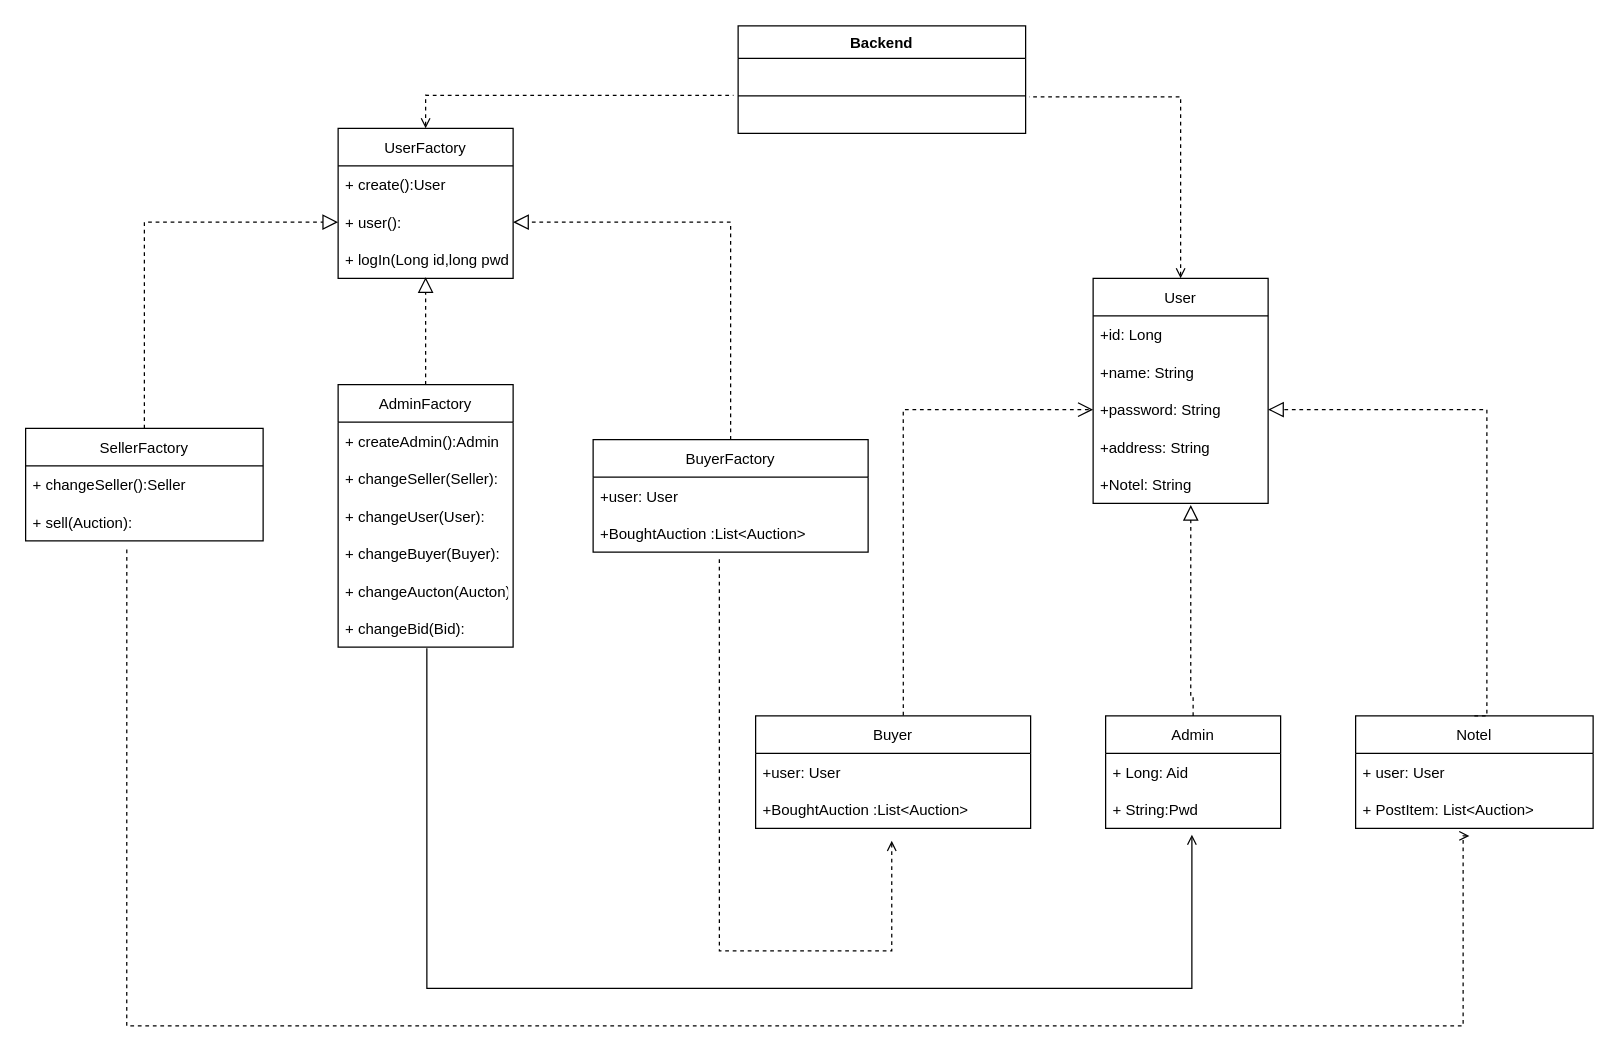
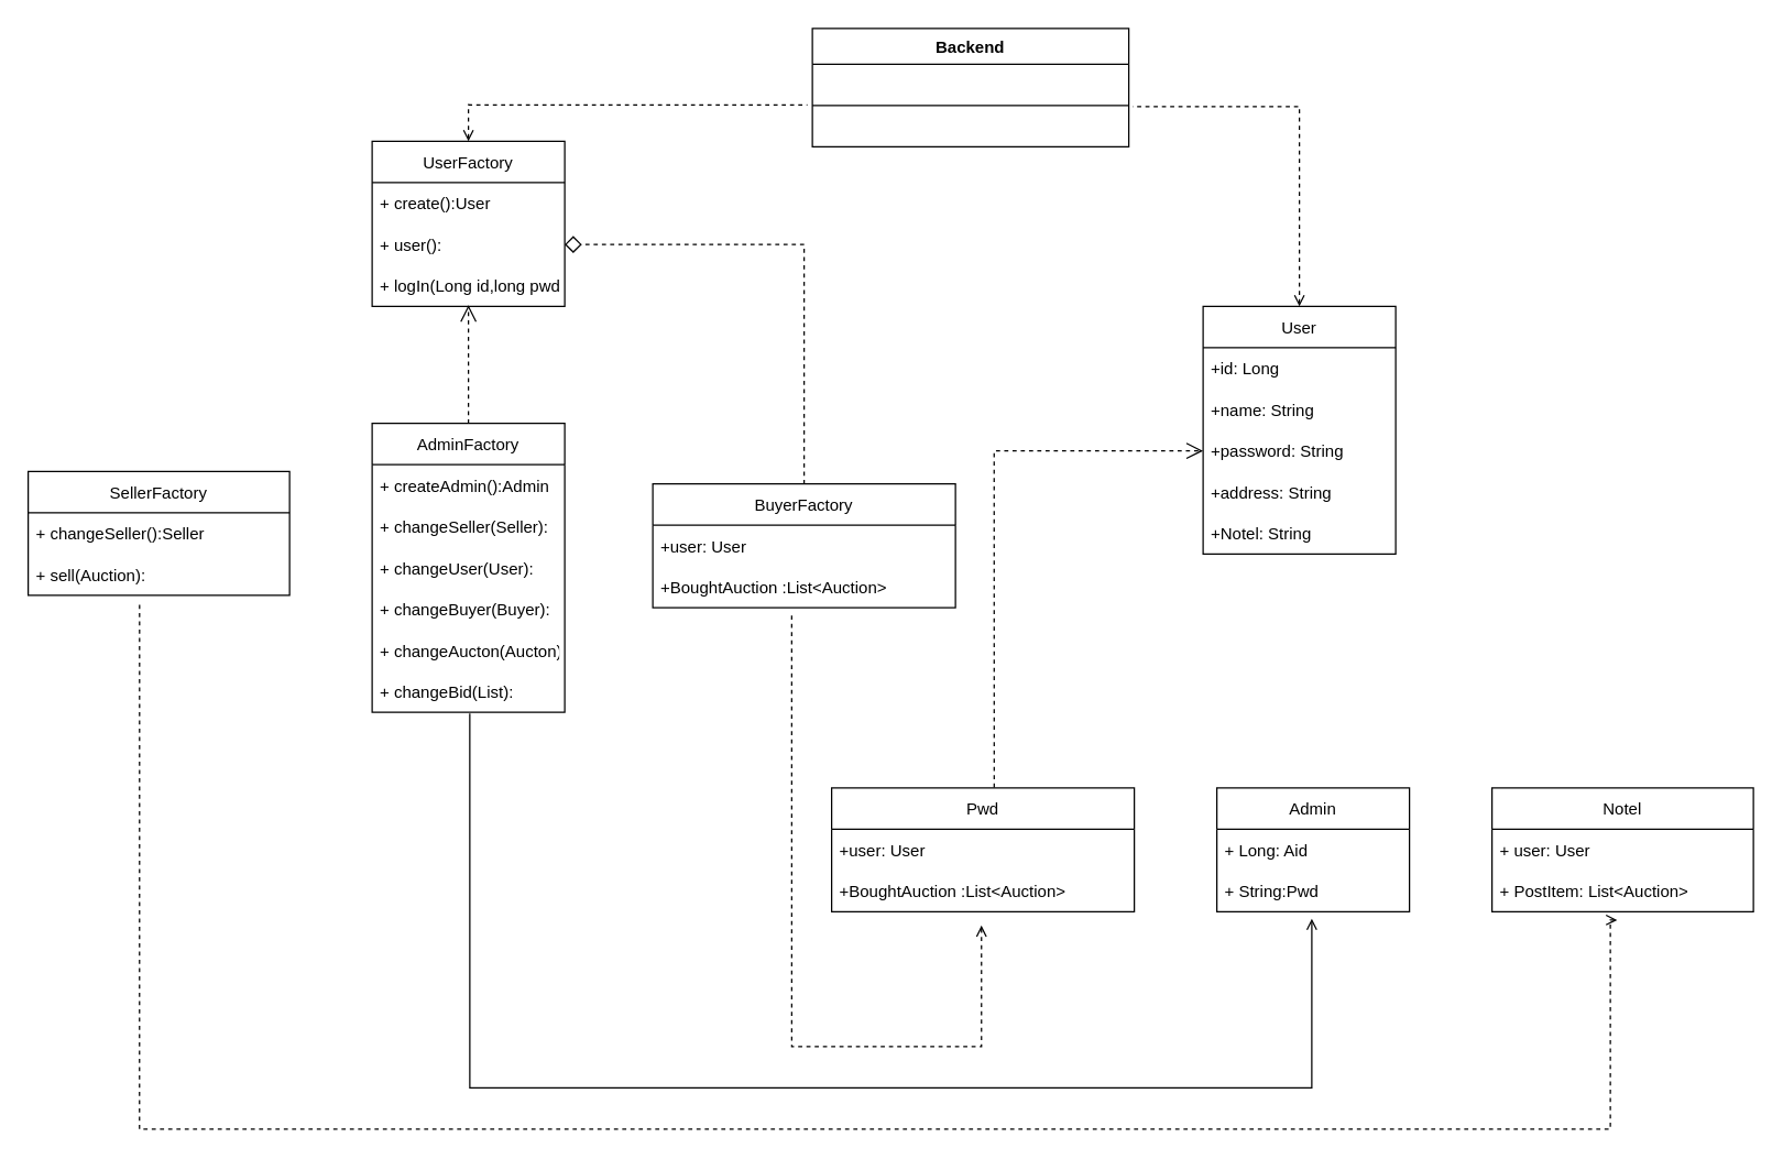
  <mxCell id="0" />
  <mxCell id="1" parent="0" />
  <mxCell id="2" value="Backend" style="swimlane;fontStyle=1;align=center;verticalAlign=top;childLayout=stackLayout;horizontal=1;startSize=26;horizontalStack=0;resizeParent=1;resizeParentMax=0;resizeLast=0;collapsible=1;marginBottom=0;" vertex="1" parent="1"><mxGeometry x="590" y="20" width="230" height="86" as="geometry" /></mxCell>
  <mxCell id="3" value="   " style="text;strokeColor=none;fillColor=none;align=left;verticalAlign=top;spacingLeft=4;spacingRight=4;overflow=hidden;rotatable=0;points=[[0,0.5],[1,0.5]];portConstraint=eastwest;" vertex="1" parent="2"><mxGeometry y="26" width="230" height="26" as="geometry" /></mxCell>
  <mxCell id="4" value="" style="line;strokeWidth=1;fillColor=none;align=left;verticalAlign=middle;spacingTop=-1;spacingLeft=3;spacingRight=3;rotatable=0;labelPosition=right;points=[];portConstraint=eastwest;strokeColor=inherit;" vertex="1" parent="2"><mxGeometry y="52" width="230" height="8" as="geometry" /></mxCell>
  <mxCell id="5" value="  " style="text;strokeColor=none;fillColor=none;align=left;verticalAlign=top;spacingLeft=4;spacingRight=4;overflow=hidden;rotatable=0;points=[[0,0.5],[1,0.5]];portConstraint=eastwest;" vertex="1" parent="2"><mxGeometry y="60" width="230" height="26" as="geometry" /></mxCell>
- <mxCell id="6" value="Buyer" style="swimlane;fontStyle=0;childLayout=stackLayout;horizontal=1;startSize=30;horizontalStack=0;resizeParent=1;resizeParentMax=0;resizeLast=0;collapsible=1;marginBottom=0;" vertex="1" parent="1"><mxGeometry x="604" y="572" width="220" height="90" as="geometry" /></mxCell>
+ <mxCell id="6" value="Pwd" style="swimlane;fontStyle=0;childLayout=stackLayout;horizontal=1;startSize=30;horizontalStack=0;resizeParent=1;resizeParentMax=0;resizeLast=0;collapsible=1;marginBottom=0;" vertex="1" parent="1"><mxGeometry x="604" y="572" width="220" height="90" as="geometry" /></mxCell>
  <mxCell id="7" value="+user: User" style="text;strokeColor=none;fillColor=none;align=left;verticalAlign=middle;spacingLeft=4;spacingRight=4;overflow=hidden;points=[[0,0.5],[1,0.5]];portConstraint=eastwest;rotatable=0;" vertex="1" parent="6"><mxGeometry y="30" width="220" height="30" as="geometry" /></mxCell>
  <mxCell id="8" value="+BoughtAuction :List&lt;Auction&gt;" style="text;strokeColor=none;fillColor=none;align=left;verticalAlign=middle;spacingLeft=4;spacingRight=4;overflow=hidden;points=[[0,0.5],[1,0.5]];portConstraint=eastwest;rotatable=0;" vertex="1" parent="6"><mxGeometry y="60" width="220" height="30" as="geometry" /></mxCell>
  <mxCell id="9" value="User" style="swimlane;fontStyle=0;childLayout=stackLayout;horizontal=1;startSize=30;horizontalStack=0;resizeParent=1;resizeParentMax=0;resizeLast=0;collapsible=1;marginBottom=0;" vertex="1" parent="1"><mxGeometry x="874" y="222" width="140" height="180" as="geometry" /></mxCell>
  <mxCell id="10" value="+id: Long" style="text;strokeColor=none;fillColor=none;align=left;verticalAlign=middle;spacingLeft=4;spacingRight=4;overflow=hidden;points=[[0,0.5],[1,0.5]];portConstraint=eastwest;rotatable=0;" vertex="1" parent="9"><mxGeometry y="30" width="140" height="30" as="geometry" /></mxCell>
  <mxCell id="11" value="+name: String" style="text;strokeColor=none;fillColor=none;align=left;verticalAlign=middle;spacingLeft=4;spacingRight=4;overflow=hidden;points=[[0,0.5],[1,0.5]];portConstraint=eastwest;rotatable=0;" vertex="1" parent="9"><mxGeometry y="60" width="140" height="30" as="geometry" /></mxCell>
  <mxCell id="12" value="+password: String" style="text;strokeColor=none;fillColor=none;align=left;verticalAlign=middle;spacingLeft=4;spacingRight=4;overflow=hidden;points=[[0,0.5],[1,0.5]];portConstraint=eastwest;rotatable=0;" vertex="1" parent="9"><mxGeometry y="90" width="140" height="30" as="geometry" /></mxCell>
  <mxCell id="13" value="+address: String" style="text;strokeColor=none;fillColor=none;align=left;verticalAlign=middle;spacingLeft=4;spacingRight=4;overflow=hidden;points=[[0,0.5],[1,0.5]];portConstraint=eastwest;rotatable=0;" vertex="1" parent="9"><mxGeometry y="120" width="140" height="30" as="geometry" /></mxCell>
  <mxCell id="14" value="+Notel: String" style="text;strokeColor=none;fillColor=none;align=left;verticalAlign=middle;spacingLeft=4;spacingRight=4;overflow=hidden;points=[[0,0.5],[1,0.5]];portConstraint=eastwest;rotatable=0;" vertex="1" parent="9"><mxGeometry y="150" width="140" height="30" as="geometry" /></mxCell>
  <mxCell id="15" value="Admin" style="swimlane;fontStyle=0;childLayout=stackLayout;horizontal=1;startSize=30;horizontalStack=0;resizeParent=1;resizeParentMax=0;resizeLast=0;collapsible=1;marginBottom=0;" vertex="1" parent="1"><mxGeometry x="884" y="572" width="140" height="90" as="geometry" /></mxCell>
  <mxCell id="16" value="+ Long: Aid" style="text;strokeColor=none;fillColor=none;align=left;verticalAlign=middle;spacingLeft=4;spacingRight=4;overflow=hidden;points=[[0,0.5],[1,0.5]];portConstraint=eastwest;rotatable=0;" vertex="1" parent="15"><mxGeometry y="30" width="140" height="30" as="geometry" /></mxCell>
  <mxCell id="17" value="+ String:Pwd" style="text;strokeColor=none;fillColor=none;align=left;verticalAlign=middle;spacingLeft=4;spacingRight=4;overflow=hidden;points=[[0,0.5],[1,0.5]];portConstraint=eastwest;rotatable=0;" vertex="1" parent="15"><mxGeometry y="60" width="140" height="30" as="geometry" /></mxCell>
  <mxCell id="18" value="Notel" style="swimlane;fontStyle=0;childLayout=stackLayout;horizontal=1;startSize=30;horizontalStack=0;resizeParent=1;resizeParentMax=0;resizeLast=0;collapsible=1;marginBottom=0;" vertex="1" parent="1"><mxGeometry x="1084" y="572" width="190" height="90" as="geometry" /></mxCell>
  <mxCell id="19" value="+ user: User" style="text;strokeColor=none;fillColor=none;align=left;verticalAlign=middle;spacingLeft=4;spacingRight=4;overflow=hidden;points=[[0,0.5],[1,0.5]];portConstraint=eastwest;rotatable=0;" vertex="1" parent="18"><mxGeometry y="30" width="190" height="30" as="geometry" /></mxCell>
  <mxCell id="20" value="+ PostItem: List&lt;Auction&gt;" style="text;strokeColor=none;fillColor=none;align=left;verticalAlign=middle;spacingLeft=4;spacingRight=4;overflow=hidden;points=[[0,0.5],[1,0.5]];portConstraint=eastwest;rotatable=0;" vertex="1" parent="18"><mxGeometry y="60" width="190" height="30" as="geometry" /></mxCell>
  <mxCell id="21" value="BuyerFactory" style="swimlane;fontStyle=0;childLayout=stackLayout;horizontal=1;startSize=30;horizontalStack=0;resizeParent=1;resizeParentMax=0;resizeLast=0;collapsible=1;marginBottom=0;" vertex="1" parent="1"><mxGeometry x="474" y="351" width="220" height="90" as="geometry" /></mxCell>
  <mxCell id="22" value="+user: User" style="text;strokeColor=none;fillColor=none;align=left;verticalAlign=middle;spacingLeft=4;spacingRight=4;overflow=hidden;points=[[0,0.5],[1,0.5]];portConstraint=eastwest;rotatable=0;" vertex="1" parent="21"><mxGeometry y="30" width="220" height="30" as="geometry" /></mxCell>
  <mxCell id="23" value="+BoughtAuction :List&lt;Auction&gt;" style="text;strokeColor=none;fillColor=none;align=left;verticalAlign=middle;spacingLeft=4;spacingRight=4;overflow=hidden;points=[[0,0.5],[1,0.5]];portConstraint=eastwest;rotatable=0;" vertex="1" parent="21"><mxGeometry y="60" width="220" height="30" as="geometry" /></mxCell>
  <mxCell id="24" value="UserFactory" style="swimlane;fontStyle=0;childLayout=stackLayout;horizontal=1;startSize=30;horizontalStack=0;resizeParent=1;resizeParentMax=0;resizeLast=0;collapsible=1;marginBottom=0;" vertex="1" parent="1"><mxGeometry x="270" y="102" width="140" height="120" as="geometry" /></mxCell>
  <mxCell id="25" value="+ create():User" style="text;strokeColor=none;fillColor=none;align=left;verticalAlign=middle;spacingLeft=4;spacingRight=4;overflow=hidden;points=[[0,0.5],[1,0.5]];portConstraint=eastwest;rotatable=0;" vertex="1" parent="24"><mxGeometry y="30" width="140" height="30" as="geometry" /></mxCell>
  <mxCell id="26" value="+ user():" style="text;strokeColor=none;fillColor=none;align=left;verticalAlign=middle;spacingLeft=4;spacingRight=4;overflow=hidden;points=[[0,0.5],[1,0.5]];portConstraint=eastwest;rotatable=0;" vertex="1" parent="24"><mxGeometry y="60" width="140" height="30" as="geometry" /></mxCell>
  <mxCell id="27" value="+ logIn(Long id,long pwd):" style="text;strokeColor=none;fillColor=none;align=left;verticalAlign=middle;spacingLeft=4;spacingRight=4;overflow=hidden;points=[[0,0.5],[1,0.5]];portConstraint=eastwest;rotatable=0;" vertex="1" parent="24"><mxGeometry y="90" width="140" height="30" as="geometry" /></mxCell>
  <mxCell id="28" value="AdminFactory" style="swimlane;fontStyle=0;childLayout=stackLayout;horizontal=1;startSize=30;horizontalStack=0;resizeParent=1;resizeParentMax=0;resizeLast=0;collapsible=1;marginBottom=0;" vertex="1" parent="1"><mxGeometry x="270" y="307" width="140" height="210" as="geometry" /></mxCell>
  <mxCell id="29" value="+ createAdmin():Admin" style="text;strokeColor=none;fillColor=none;align=left;verticalAlign=middle;spacingLeft=4;spacingRight=4;overflow=hidden;points=[[0,0.5],[1,0.5]];portConstraint=eastwest;rotatable=0;" vertex="1" parent="28"><mxGeometry y="30" width="140" height="30" as="geometry" /></mxCell>
  <mxCell id="30" value="+ changeSeller(Seller):" style="text;strokeColor=none;fillColor=none;align=left;verticalAlign=middle;spacingLeft=4;spacingRight=4;overflow=hidden;points=[[0,0.5],[1,0.5]];portConstraint=eastwest;rotatable=0;" vertex="1" parent="28"><mxGeometry y="60" width="140" height="30" as="geometry" /></mxCell>
  <mxCell id="31" value="+ changeUser(User):" style="text;strokeColor=none;fillColor=none;align=left;verticalAlign=middle;spacingLeft=4;spacingRight=4;overflow=hidden;points=[[0,0.5],[1,0.5]];portConstraint=eastwest;rotatable=0;" vertex="1" parent="28"><mxGeometry y="90" width="140" height="30" as="geometry" /></mxCell>
  <mxCell id="32" value="+ changeBuyer(Buyer):" style="text;strokeColor=none;fillColor=none;align=left;verticalAlign=middle;spacingLeft=4;spacingRight=4;overflow=hidden;points=[[0,0.5],[1,0.5]];portConstraint=eastwest;rotatable=0;" vertex="1" parent="28"><mxGeometry y="120" width="140" height="30" as="geometry" /></mxCell>
  <mxCell id="33" value="+ changeAucton(Aucton):" style="text;strokeColor=none;fillColor=none;align=left;verticalAlign=middle;spacingLeft=4;spacingRight=4;overflow=hidden;points=[[0,0.5],[1,0.5]];portConstraint=eastwest;rotatable=0;" vertex="1" parent="28"><mxGeometry y="150" width="140" height="30" as="geometry" /></mxCell>
- <mxCell id="34" value="+ changeBid(Bid):" style="text;strokeColor=none;fillColor=none;align=left;verticalAlign=middle;spacingLeft=4;spacingRight=4;overflow=hidden;points=[[0,0.5],[1,0.5]];portConstraint=eastwest;rotatable=0;" vertex="1" parent="28"><mxGeometry y="180" width="140" height="30" as="geometry" /></mxCell>
- <mxCell id="35" style="edgeStyle=orthogonalEdgeStyle;rounded=0;orthogonalLoop=1;jettySize=auto;html=1;exitX=0.5;exitY=0;exitDx=0;exitDy=0;entryX=0;entryY=0.5;entryDx=0;entryDy=0;strokeWidth=1;startArrow=none;startFill=0;endSize=10;targetPerimeterSpacing=0;dashed=1;endArrow=block;endFill=0;" edge="1" parent="1" source="36" target="26"><mxGeometry relative="1" as="geometry" /></mxCell>
+ <mxCell id="34" value="+ changeBid(List):" style="text;strokeColor=none;fillColor=none;align=left;verticalAlign=middle;spacingLeft=4;spacingRight=4;overflow=hidden;points=[[0,0.5],[1,0.5]];portConstraint=eastwest;rotatable=0;" vertex="1" parent="28"><mxGeometry y="180" width="140" height="30" as="geometry" /></mxCell>
  <mxCell id="36" value="SellerFactory" style="swimlane;fontStyle=0;childLayout=stackLayout;horizontal=1;startSize=30;horizontalStack=0;resizeParent=1;resizeParentMax=0;resizeLast=0;collapsible=1;marginBottom=0;" vertex="1" parent="1"><mxGeometry x="20" y="342" width="190" height="90" as="geometry" /></mxCell>
  <mxCell id="37" value="+ changeSeller():Seller" style="text;strokeColor=none;fillColor=none;align=left;verticalAlign=middle;spacingLeft=4;spacingRight=4;overflow=hidden;points=[[0,0.5],[1,0.5]];portConstraint=eastwest;rotatable=0;" vertex="1" parent="36"><mxGeometry y="30" width="190" height="30" as="geometry" /></mxCell>
  <mxCell id="38" value="+ sell(Auction): " style="text;strokeColor=none;fillColor=none;align=left;verticalAlign=middle;spacingLeft=4;spacingRight=4;overflow=hidden;points=[[0,0.5],[1,0.5]];portConstraint=eastwest;rotatable=0;" vertex="1" parent="36"><mxGeometry y="60" width="190" height="30" as="geometry" /></mxCell>
  <mxCell id="39" value="" style="endArrow=none;dashed=1;html=1;rounded=0;edgeStyle=orthogonalEdgeStyle;targetPerimeterSpacing=0;strokeWidth=1;startArrow=open;startFill=0;entryX=-0.016;entryY=-0.172;entryDx=0;entryDy=0;entryPerimeter=0;exitX=0.5;exitY=0;exitDx=0;exitDy=0;endSize=10;" edge="1" parent="1" source="24" target="5"><mxGeometry width="50" height="50" relative="1" as="geometry"><mxPoint x="570" y="310" as="sourcePoint" /><mxPoint x="440" y="60" as="targetPoint" /></mxGeometry></mxCell>
  <mxCell id="40" value="" style="endArrow=none;dashed=1;html=1;rounded=0;edgeStyle=orthogonalEdgeStyle;targetPerimeterSpacing=0;strokeWidth=1;startArrow=open;startFill=0;entryX=1.012;entryY=1.181;entryDx=0;entryDy=0;entryPerimeter=0;exitX=0.5;exitY=0;exitDx=0;exitDy=0;" edge="1" parent="1" source="9" target="3"><mxGeometry width="50" height="50" relative="1" as="geometry"><mxPoint x="1160" y="200" as="sourcePoint" /><mxPoint x="1116.32" y="139.998" as="targetPoint" /></mxGeometry></mxCell>
- <mxCell id="41" style="edgeStyle=orthogonalEdgeStyle;rounded=0;orthogonalLoop=1;jettySize=auto;html=1;exitX=0.5;exitY=0;exitDx=0;exitDy=0;entryX=0.5;entryY=0.967;entryDx=0;entryDy=0;strokeWidth=1;startArrow=none;startFill=0;endSize=10;targetPerimeterSpacing=0;dashed=1;endArrow=block;endFill=0;entryPerimeter=0;" edge="1" parent="1" source="28" target="27"><mxGeometry relative="1" as="geometry"><mxPoint x="125" y="352" as="sourcePoint" /><mxPoint x="280" y="187" as="targetPoint" /></mxGeometry></mxCell>
- <mxCell id="42" style="edgeStyle=orthogonalEdgeStyle;rounded=0;orthogonalLoop=1;jettySize=auto;html=1;exitX=0.5;exitY=0;exitDx=0;exitDy=0;entryX=1;entryY=0.5;entryDx=0;entryDy=0;strokeWidth=1;startArrow=none;startFill=0;endSize=10;targetPerimeterSpacing=0;dashed=1;endArrow=block;endFill=0;" edge="1" parent="1" source="21" target="26"><mxGeometry relative="1" as="geometry"><mxPoint x="350" y="317" as="sourcePoint" /><mxPoint x="350" y="231.01" as="targetPoint" /></mxGeometry></mxCell>
- <mxCell id="43" style="edgeStyle=orthogonalEdgeStyle;rounded=0;orthogonalLoop=1;jettySize=auto;html=1;exitX=0.5;exitY=0;exitDx=0;exitDy=0;strokeWidth=1;startArrow=none;startFill=0;endSize=10;targetPerimeterSpacing=0;dashed=1;endArrow=block;endFill=0;entryX=0.558;entryY=1.042;entryDx=0;entryDy=0;entryPerimeter=0;" edge="1" parent="1" source="15" target="14"><mxGeometry relative="1" as="geometry"><mxPoint x="404" y="372" as="sourcePoint" /><mxPoint x="954" y="422" as="targetPoint" /><Array as="points"><mxPoint x="952" y="557" /></Array></mxGeometry></mxCell>
- <mxCell id="44" style="edgeStyle=orthogonalEdgeStyle;rounded=0;orthogonalLoop=1;jettySize=auto;html=1;exitX=0.5;exitY=0;exitDx=0;exitDy=0;strokeWidth=1;startArrow=none;startFill=0;endSize=10;targetPerimeterSpacing=0;dashed=1;endArrow=block;endFill=0;entryX=1;entryY=0.5;entryDx=0;entryDy=0;" edge="1" parent="1" source="18" target="12"><mxGeometry relative="1" as="geometry"><mxPoint x="1034" y="567" as="sourcePoint" /><mxPoint x="1032.12" y="413.26" as="targetPoint" /><Array as="points"><mxPoint x="1189" y="327" /></Array></mxGeometry></mxCell>
+ <mxCell id="41" style="edgeStyle=orthogonalEdgeStyle;rounded=0;orthogonalLoop=1;jettySize=auto;html=1;exitX=0.5;exitY=0;exitDx=0;exitDy=0;entryX=0.5;entryY=0.967;entryDx=0;entryDy=0;strokeWidth=1;startArrow=none;startFill=0;endSize=10;targetPerimeterSpacing=0;dashed=1;endArrow=open;endFill=0;entryPerimeter=0;" edge="1" parent="1" source="28" target="27"><mxGeometry relative="1" as="geometry"><mxPoint x="125" y="352" as="sourcePoint" /><mxPoint x="280" y="187" as="targetPoint" /></mxGeometry></mxCell>
+ <mxCell id="42" style="edgeStyle=orthogonalEdgeStyle;rounded=0;orthogonalLoop=1;jettySize=auto;html=1;exitX=0.5;exitY=0;exitDx=0;exitDy=0;entryX=1;entryY=0.5;entryDx=0;entryDy=0;strokeWidth=1;startArrow=none;startFill=0;endSize=10;targetPerimeterSpacing=0;dashed=1;endArrow=diamond;endFill=0;" edge="1" parent="1" source="21" target="26"><mxGeometry relative="1" as="geometry"><mxPoint x="350" y="317" as="sourcePoint" /><mxPoint x="350" y="231.01" as="targetPoint" /></mxGeometry></mxCell>
  <mxCell id="45" style="edgeStyle=orthogonalEdgeStyle;rounded=0;orthogonalLoop=1;jettySize=auto;html=1;exitX=0.537;exitY=-0.004;exitDx=0;exitDy=0;strokeWidth=1;startArrow=none;startFill=0;endSize=10;targetPerimeterSpacing=0;dashed=1;endArrow=open;endFill=0;exitPerimeter=0;entryX=0;entryY=0.5;entryDx=0;entryDy=0;" edge="1" parent="1" source="6" target="12"><mxGeometry relative="1" as="geometry"><mxPoint x="1044" y="577" as="sourcePoint" /><mxPoint x="674" y="412" as="targetPoint" /><Array as="points"><mxPoint x="722" y="327" /></Array></mxGeometry></mxCell>
  <mxCell id="46" value="" style="endArrow=none;dashed=1;html=1;rounded=0;edgeStyle=orthogonalEdgeStyle;targetPerimeterSpacing=0;strokeWidth=1;startArrow=open;startFill=0;exitX=0.479;exitY=1.2;exitDx=0;exitDy=0;endSize=10;exitPerimeter=0;entryX=0.426;entryY=1.133;entryDx=0;entryDy=0;entryPerimeter=0;" edge="1" parent="1" source="20" target="38"><mxGeometry width="50" height="50" relative="1" as="geometry"><mxPoint x="2262.66" y="609.66" as="sourcePoint" /><mxPoint x="10" y="570" as="targetPoint" /><Array as="points"><mxPoint x="1170" y="668" /><mxPoint x="1170" y="820" /><mxPoint x="101" y="820" /></Array></mxGeometry></mxCell>
  <mxCell id="47" value="" style="endArrow=none;dashed=0;html=1;rounded=0;edgeStyle=orthogonalEdgeStyle;targetPerimeterSpacing=0;strokeWidth=1;startArrow=open;startFill=0;exitX=0.493;exitY=1.167;exitDx=0;exitDy=0;endSize=10;exitPerimeter=0;entryX=0.507;entryY=1.033;entryDx=0;entryDy=0;entryPerimeter=0;" edge="1" parent="1" source="17" target="34"><mxGeometry width="50" height="50" relative="1" as="geometry"><mxPoint x="1451.01" y="806" as="sourcePoint" /><mxPoint x="10.94" y="533.99" as="targetPoint" /><Array as="points"><mxPoint x="953" y="790" /><mxPoint x="341" y="790" /></Array></mxGeometry></mxCell>
  <mxCell id="48" value="" style="endArrow=none;dashed=1;html=1;rounded=0;edgeStyle=orthogonalEdgeStyle;targetPerimeterSpacing=0;strokeWidth=1;startArrow=open;startFill=0;exitX=0.495;exitY=1.333;exitDx=0;exitDy=0;endSize=10;exitPerimeter=0;entryX=0.459;entryY=1.167;entryDx=0;entryDy=0;entryPerimeter=0;" edge="1" parent="1" source="8" target="23"><mxGeometry width="50" height="50" relative="1" as="geometry"><mxPoint x="1461.01" y="816" as="sourcePoint" /><mxPoint x="20.94" y="543.99" as="targetPoint" /><Array as="points"><mxPoint x="713" y="760" /><mxPoint x="575" y="760" /></Array></mxGeometry></mxCell>
